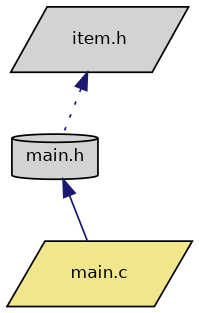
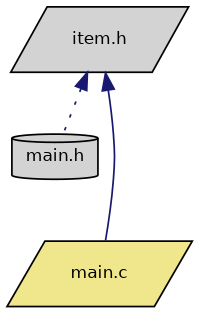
  digraph {
    node [color=black fillcolor=lightgrey fontname=Helvetica fontsize=10 shape=parallelogram style=filled]
    edge [color=midnightblue dir=back fontname=Helvetica fontsize=10 labelfontname=Helvetica labelfontsize=10]
    n1 [fontcolor=black height=0.2 label="item.h" width=0.4]
    n2 [height=0.2 label="main.h" shape=cylinder width=0.4]
    n3 [fillcolor=khaki height=0.2 label="main.c" width=0.4]
    n1 -> n2 [style=dotted]
-   n2 -> n3 [style=solid]
+   n1 -> n3 [style=solid]
  }
